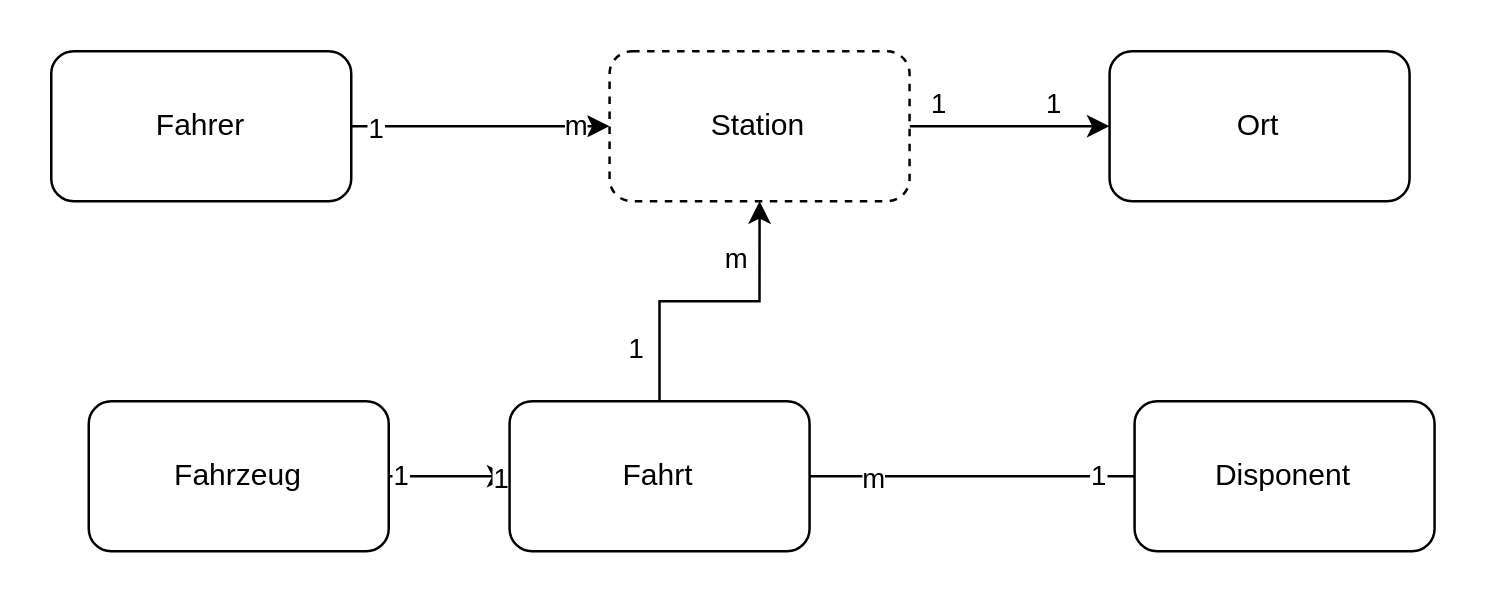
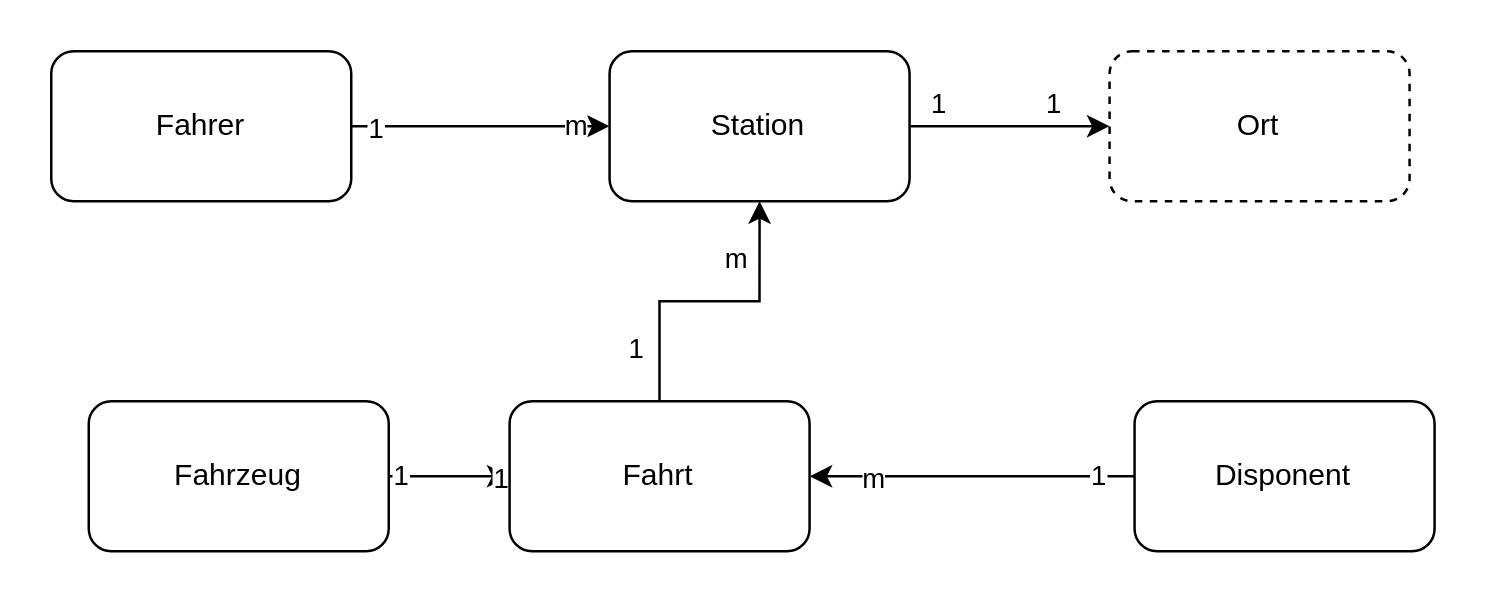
  <mxCell id="0" />
  <mxCell id="1" parent="0" />
  <mxCell id="2" style="edgeStyle=orthogonalEdgeStyle;rounded=0;orthogonalLoop=1;jettySize=auto;html=1;entryX=0;entryY=0.5;entryDx=0;entryDy=0;" edge="1" parent="1" source="5" target="9"><mxGeometry relative="1" as="geometry" /></mxCell>
  <mxCell id="3" value="1" style="edgeLabel;html=1;align=center;verticalAlign=middle;resizable=0;points=[];" vertex="1" connectable="0" parent="2"><mxGeometry x="-0.832" relative="1" as="geometry"><mxPoint as="offset" /></mxGeometry></mxCell>
  <mxCell id="4" value="m" style="edgeLabel;html=1;align=center;verticalAlign=middle;resizable=0;points=[];" vertex="1" connectable="0" parent="2"><mxGeometry x="0.723" y="1" relative="1" as="geometry"><mxPoint as="offset" /></mxGeometry></mxCell>
  <mxCell id="5" value="Fahrer" style="rounded=1;whiteSpace=wrap;html=1;" vertex="1" parent="1"><mxGeometry x="20" y="20" width="120" height="60" as="geometry" /></mxCell>
  <mxCell id="6" style="edgeStyle=orthogonalEdgeStyle;rounded=0;orthogonalLoop=1;jettySize=auto;html=1;entryX=0;entryY=0.5;entryDx=0;entryDy=0;" edge="1" parent="1" source="9" target="15"><mxGeometry relative="1" as="geometry" /></mxCell>
  <mxCell id="7" value="1" style="edgeLabel;html=1;align=center;verticalAlign=middle;resizable=0;points=[];" vertex="1" connectable="0" parent="6"><mxGeometry x="-0.729" y="1" relative="1" as="geometry"><mxPoint y="-9" as="offset" /></mxGeometry></mxCell>
  <mxCell id="8" value="1" style="edgeLabel;html=1;align=center;verticalAlign=middle;resizable=0;points=[];" vertex="1" connectable="0" parent="6"><mxGeometry x="0.426" y="1" relative="1" as="geometry"><mxPoint y="-9" as="offset" /></mxGeometry></mxCell>
- <mxCell id="9" value="Station" style="rounded=1;whiteSpace=wrap;html=1;dashed=1;" vertex="1" parent="1"><mxGeometry x="243.33" y="20" width="120" height="60" as="geometry" /></mxCell>
- <mxCell id="10" style="edgeStyle=orthogonalEdgeStyle;rounded=0;orthogonalLoop=1;jettySize=auto;html=1;entryX=1;entryY=0.5;entryDx=0;entryDy=0;endArrow=none;" edge="1" parent="1" source="14" target="23"><mxGeometry relative="1" as="geometry" /></mxCell>
+ <mxCell id="9" value="Station" style="rounded=1;whiteSpace=wrap;html=1;" vertex="1" parent="1"><mxGeometry x="243.33" y="20" width="120" height="60" as="geometry" /></mxCell>
+ <mxCell id="10" style="edgeStyle=orthogonalEdgeStyle;rounded=0;orthogonalLoop=1;jettySize=auto;html=1;entryX=1;entryY=0.5;entryDx=0;entryDy=0;" edge="1" parent="1" source="14" target="23"><mxGeometry relative="1" as="geometry" /></mxCell>
  <mxCell id="11" value="1" style="edgeLabel;html=1;align=center;verticalAlign=middle;resizable=0;points=[];" vertex="1" connectable="0" parent="10"><mxGeometry x="-0.763" y="-1" relative="1" as="geometry"><mxPoint as="offset" /></mxGeometry></mxCell>
  <mxCell id="12" value="1" style="edgeLabel;html=1;align=center;verticalAlign=middle;resizable=0;points=[];" vertex="1" connectable="0" parent="10"><mxGeometry x="0.607" relative="1" as="geometry"><mxPoint as="offset" /></mxGeometry></mxCell>
  <mxCell id="13" value="m" style="edgeLabel;html=1;align=center;verticalAlign=middle;resizable=0;points=[];" vertex="1" connectable="0" parent="10"><mxGeometry x="0.611" relative="1" as="geometry"><mxPoint as="offset" /></mxGeometry></mxCell>
  <mxCell id="14" value="Disponent" style="rounded=1;whiteSpace=wrap;html=1;" vertex="1" parent="1"><mxGeometry x="453.33" y="160" width="120" height="60" as="geometry" /></mxCell>
- <mxCell id="15" value="Ort" style="rounded=1;whiteSpace=wrap;html=1;" vertex="1" parent="1"><mxGeometry x="443.33" y="20" width="120" height="60" as="geometry" /></mxCell>
+ <mxCell id="15" value="Ort" style="rounded=1;whiteSpace=wrap;html=1;dashed=1;" vertex="1" parent="1"><mxGeometry x="443.33" y="20" width="120" height="60" as="geometry" /></mxCell>
  <mxCell id="16" style="edgeStyle=orthogonalEdgeStyle;rounded=0;orthogonalLoop=1;jettySize=auto;html=1;entryX=0;entryY=0.5;entryDx=0;entryDy=0;" edge="1" parent="1" source="19" target="23"><mxGeometry relative="1" as="geometry" /></mxCell>
  <mxCell id="17" value="1" style="edgeLabel;html=1;align=center;verticalAlign=middle;resizable=0;points=[];" vertex="1" connectable="0" parent="16"><mxGeometry x="-0.814" y="1" relative="1" as="geometry"><mxPoint as="offset" /></mxGeometry></mxCell>
  <mxCell id="18" value="1" style="edgeLabel;html=1;align=center;verticalAlign=middle;resizable=0;points=[];" vertex="1" connectable="0" parent="16"><mxGeometry x="0.841" relative="1" as="geometry"><mxPoint as="offset" /></mxGeometry></mxCell>
  <mxCell id="19" value="Fahrzeug" style="rounded=1;whiteSpace=wrap;html=1;" vertex="1" parent="1"><mxGeometry x="35" y="160" width="120" height="60" as="geometry" /></mxCell>
  <mxCell id="20" style="edgeStyle=orthogonalEdgeStyle;rounded=0;orthogonalLoop=1;jettySize=auto;html=1;entryX=0.5;entryY=1;entryDx=0;entryDy=0;" edge="1" parent="1" source="23" target="9"><mxGeometry relative="1" as="geometry" /></mxCell>
  <mxCell id="21" value="1" style="edgeLabel;html=1;align=center;verticalAlign=middle;resizable=0;points=[];" vertex="1" connectable="0" parent="20"><mxGeometry x="-0.628" relative="1" as="geometry"><mxPoint x="-10" as="offset" /></mxGeometry></mxCell>
  <mxCell id="22" value="m" style="edgeLabel;html=1;align=center;verticalAlign=middle;resizable=0;points=[];" vertex="1" connectable="0" parent="20"><mxGeometry x="0.631" relative="1" as="geometry"><mxPoint x="-10" as="offset" /></mxGeometry></mxCell>
  <mxCell id="23" value="Fahrt" style="rounded=1;whiteSpace=wrap;html=1;" vertex="1" parent="1"><mxGeometry x="203.33" y="160" width="120" height="60" as="geometry" /></mxCell>
